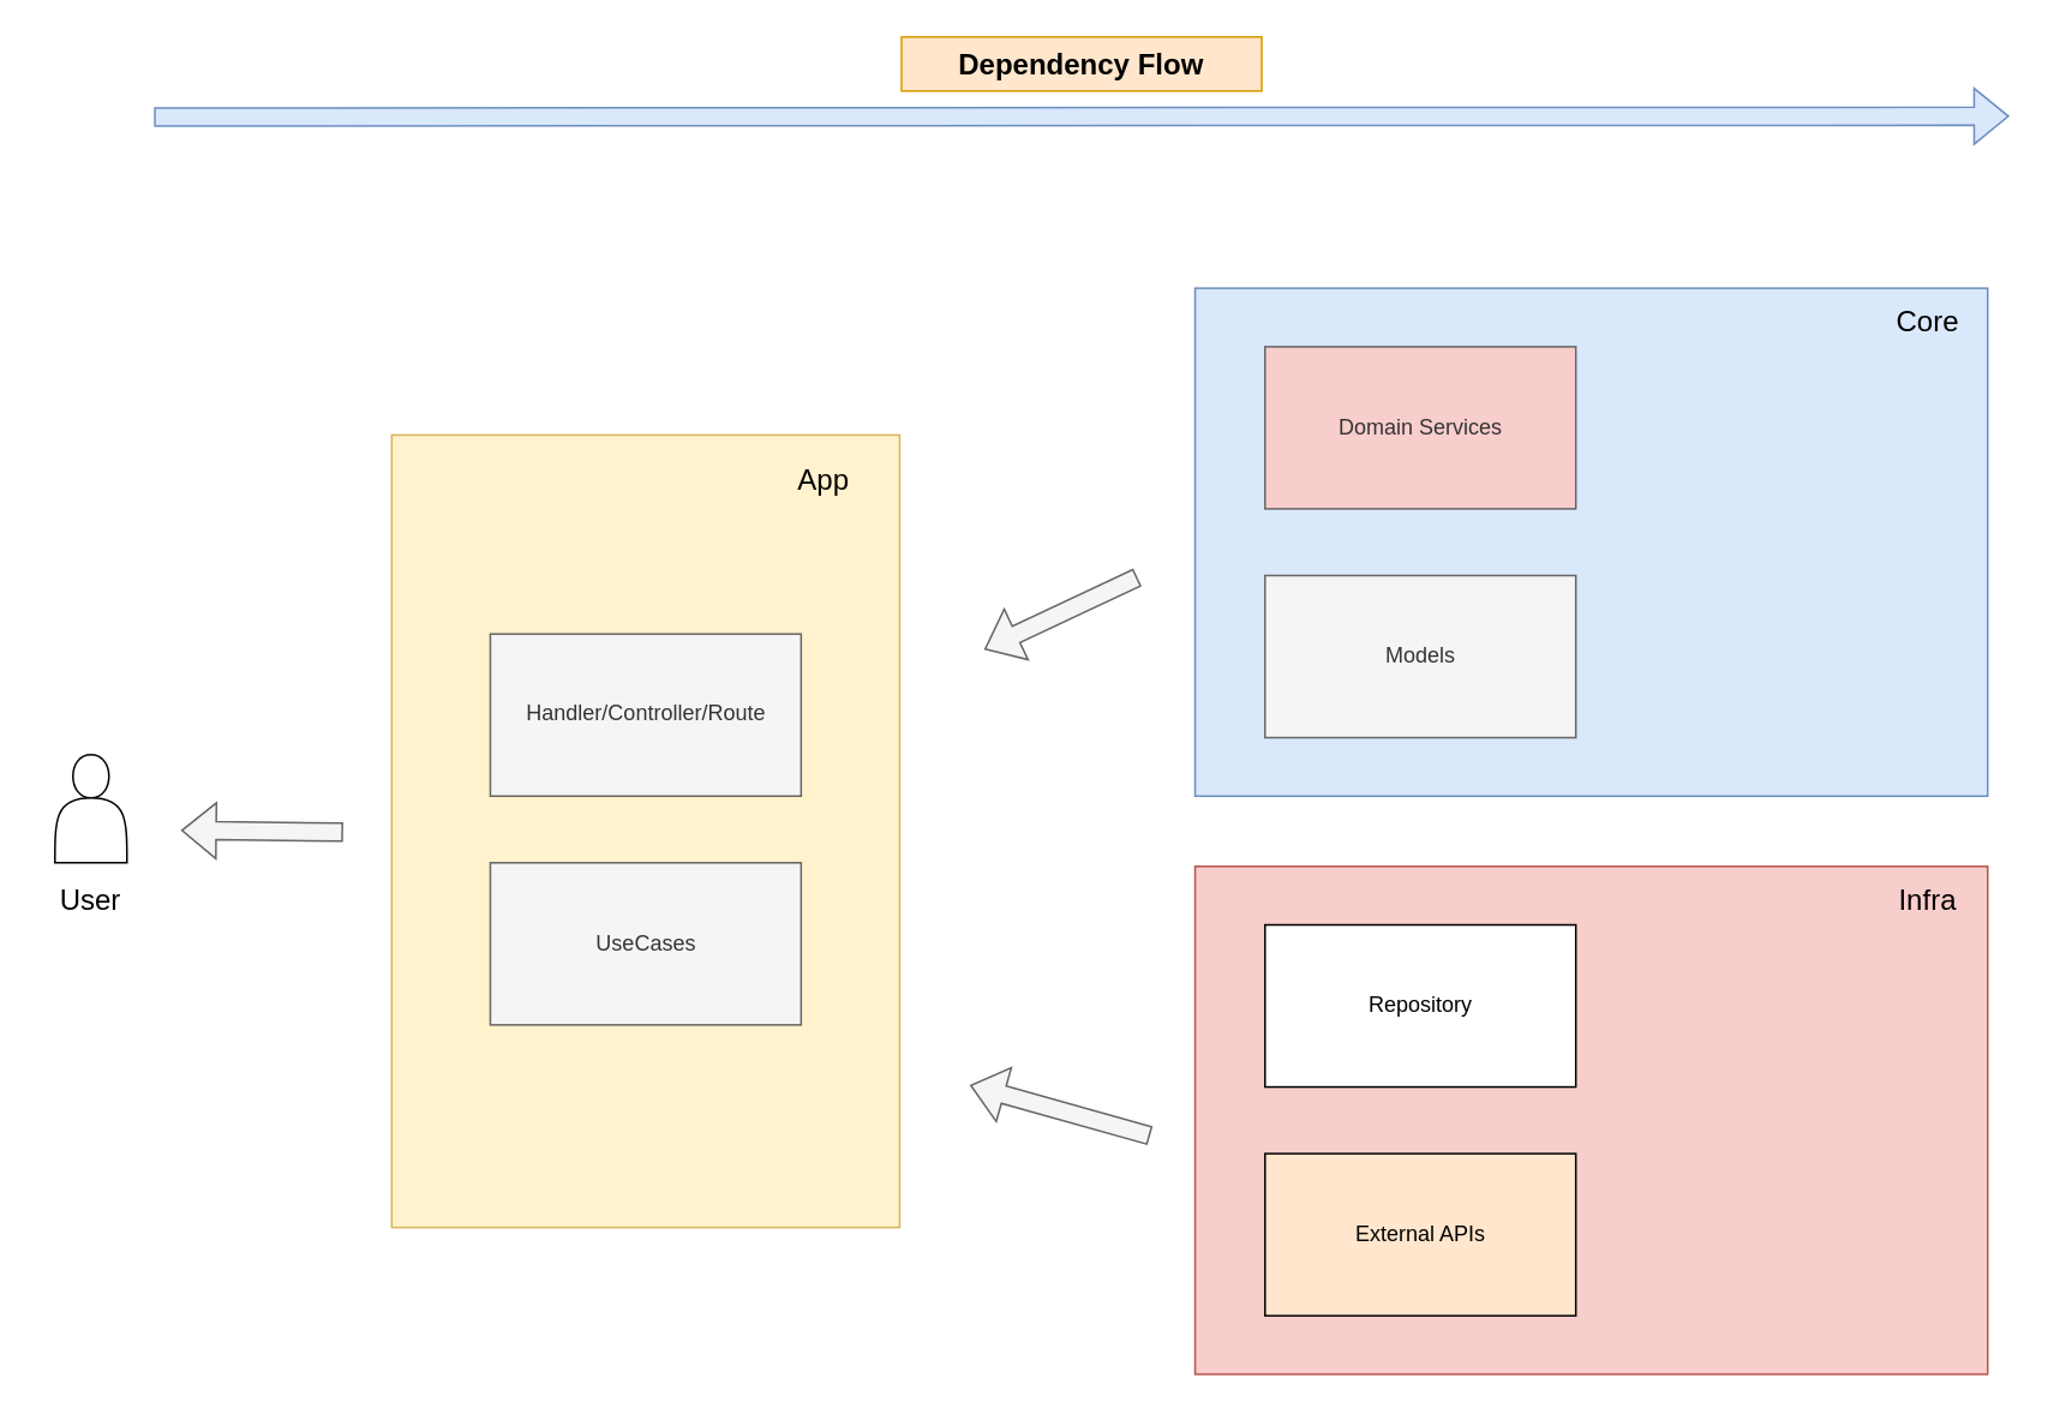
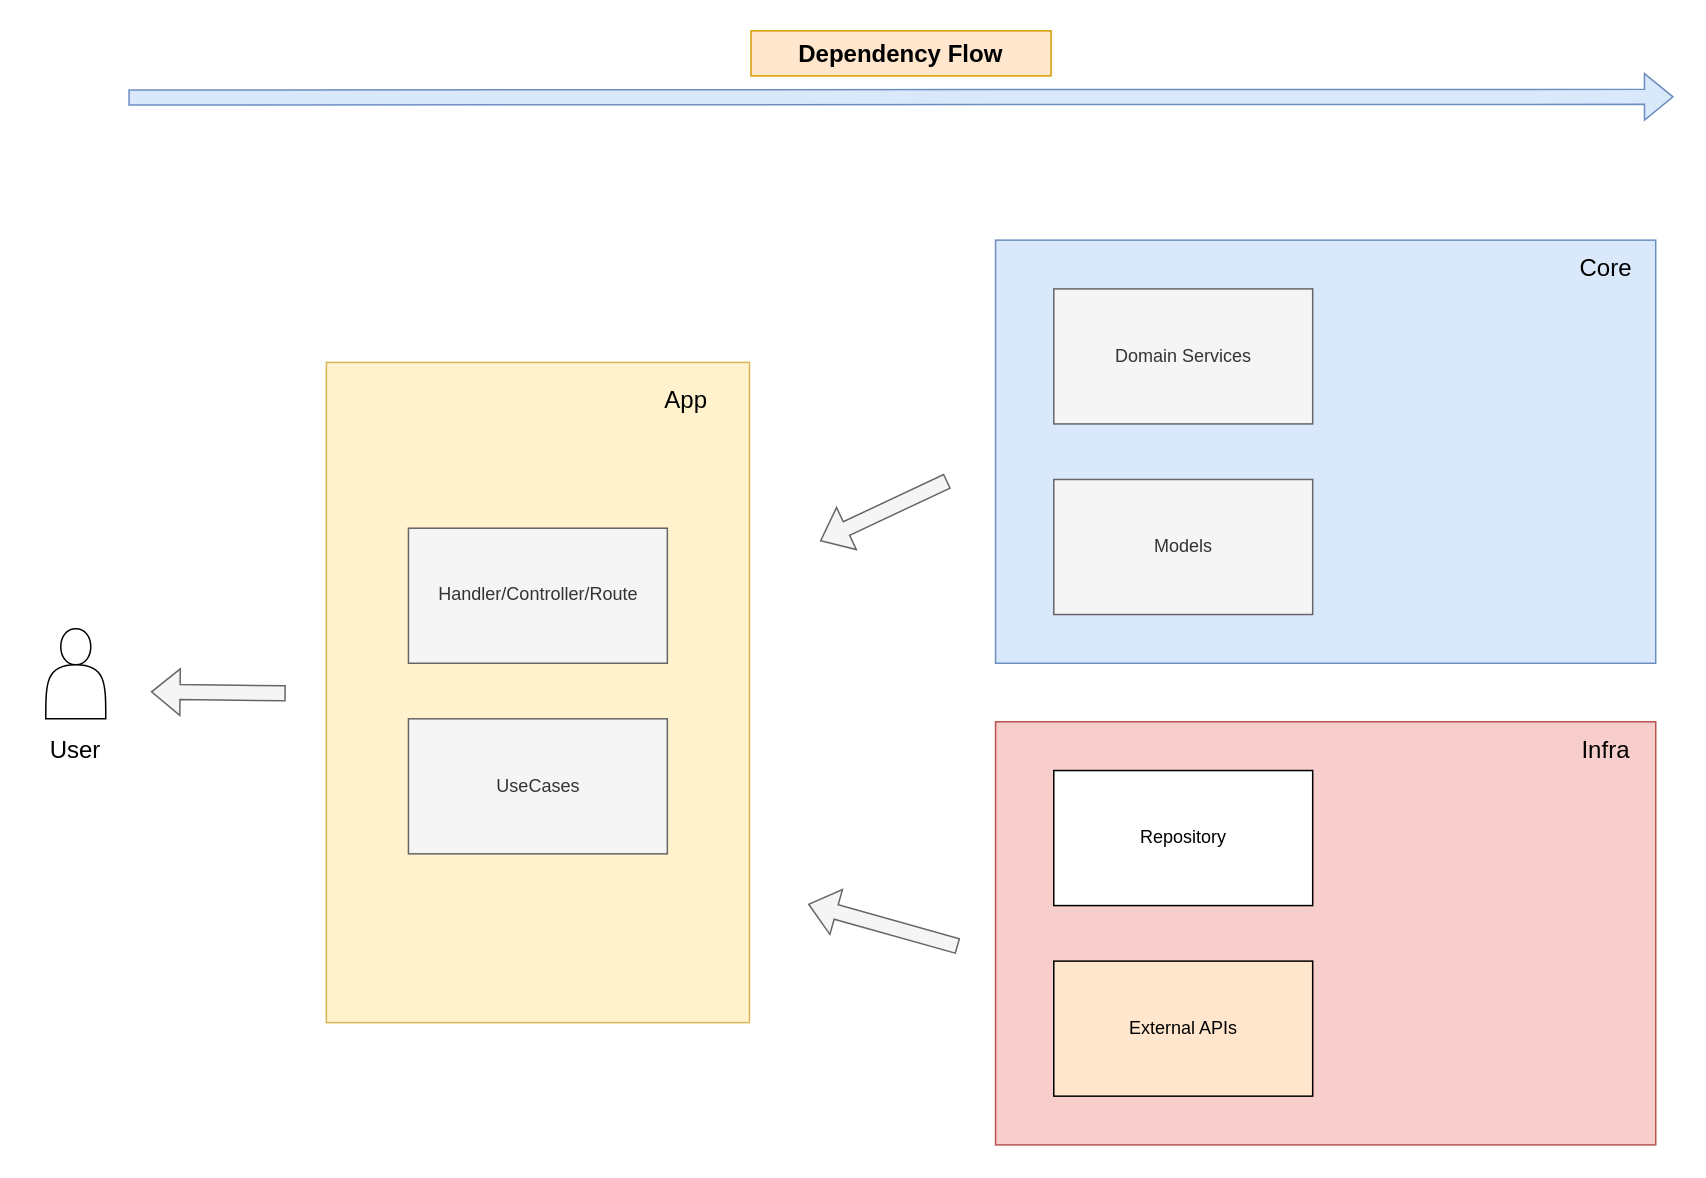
  <mxCell id="0" />
  <mxCell id="1" parent="0" />
  <mxCell id="2" value="" style="group;fillColor=#dae8fc;strokeColor=#6c8ebf;" vertex="1" connectable="0" parent="1"><mxGeometry x="663" y="159.5" width="440" height="282" as="geometry" /></mxCell>
  <mxCell id="3" value="" style="group" vertex="1" connectable="0" parent="2"><mxGeometry width="440" height="282" as="geometry" /></mxCell>
  <mxCell id="4" value="Core" style="text;html=1;strokeColor=none;fillColor=none;align=center;verticalAlign=middle;whiteSpace=wrap;rounded=0;fontSize=16;" vertex="1" parent="3"><mxGeometry x="388.235" y="12.0" width="37.714" height="12.975" as="geometry" /></mxCell>
  <mxCell id="5" value="" style="group" vertex="1" connectable="0" parent="3"><mxGeometry width="440" height="282" as="geometry" /></mxCell>
- <mxCell id="6" value="Domain Services" style="rounded=0;whiteSpace=wrap;html=1;fillColor=#f8cecc;strokeColor=#666666;fontColor=#333333;" vertex="1" parent="5"><mxGeometry x="38.824" y="32.49" width="172.549" height="90" as="geometry" /></mxCell>
+ <mxCell id="6" value="Domain Services" style="rounded=0;whiteSpace=wrap;html=1;fillColor=#f5f5f5;strokeColor=#666666;fontColor=#333333;" vertex="1" parent="5"><mxGeometry x="38.824" y="32.49" width="172.549" height="90" as="geometry" /></mxCell>
  <mxCell id="7" value="Models" style="rounded=0;whiteSpace=wrap;html=1;fillColor=#f5f5f5;strokeColor=#666666;fontColor=#333333;" vertex="1" parent="5"><mxGeometry x="38.824" y="159.51" width="172.549" height="90" as="geometry" /></mxCell>
  <mxCell id="8" value="" style="group;fillColor=#f8cecc;strokeColor=#b85450;" vertex="1" connectable="0" parent="1"><mxGeometry x="663" y="480.5" width="440" height="282" as="geometry" /></mxCell>
  <mxCell id="9" value="" style="group" vertex="1" connectable="0" parent="8"><mxGeometry width="440" height="282" as="geometry" /></mxCell>
  <mxCell id="10" value="Infra" style="text;html=1;strokeColor=none;fillColor=none;align=center;verticalAlign=middle;whiteSpace=wrap;rounded=0;fontSize=16;" vertex="1" parent="9"><mxGeometry x="388.235" y="12.0" width="37.714" height="12.975" as="geometry" /></mxCell>
  <mxCell id="11" value="" style="group" vertex="1" connectable="0" parent="9"><mxGeometry width="440" height="282" as="geometry" /></mxCell>
  <mxCell id="12" value="" style="group" vertex="1" connectable="0" parent="11"><mxGeometry width="440" height="282" as="geometry" /></mxCell>
  <mxCell id="13" value="Repository" style="rounded=0;whiteSpace=wrap;html=1;" vertex="1" parent="12"><mxGeometry x="38.824" y="32.49" width="172.549" height="90" as="geometry" /></mxCell>
  <mxCell id="14" value="External APIs" style="rounded=0;whiteSpace=wrap;html=1;fillColor=#ffe6cc;" vertex="1" parent="12"><mxGeometry x="38.824" y="159.51" width="172.549" height="90" as="geometry" /></mxCell>
  <mxCell id="15" value="" style="group" vertex="1" connectable="0" parent="1"><mxGeometry x="85" y="20" width="1030" height="44.41" as="geometry" /></mxCell>
  <mxCell id="16" value="" style="shape=flexArrow;endArrow=classic;html=1;rounded=0;fontSize=16;fillColor=#dae8fc;strokeColor=#6c8ebf;" edge="1" parent="15"><mxGeometry width="50" height="50" relative="1" as="geometry"><mxPoint y="44.41" as="sourcePoint" /><mxPoint x="1030" y="44" as="targetPoint" /></mxGeometry></mxCell>
  <mxCell id="17" value="Dependency Flow" style="text;html=1;strokeColor=#d79b00;fillColor=#ffe6cc;align=center;verticalAlign=middle;whiteSpace=wrap;rounded=0;fontSize=16;fontStyle=1" vertex="1" parent="15"><mxGeometry x="415" width="200" height="30" as="geometry" /></mxCell>
  <mxCell id="18" value="" style="group;fillColor=#fff2cc;strokeColor=#d6b656;rotation=90;" vertex="1" connectable="0" parent="1"><mxGeometry x="138" y="320" width="440" height="282" as="geometry" /></mxCell>
  <mxCell id="19" value="Handler/Controller/Route" style="rounded=0;whiteSpace=wrap;html=1;fillColor=#f5f5f5;strokeColor=#666666;fontColor=#333333;" vertex="1" parent="1"><mxGeometry x="271.724" y="351.49" width="172.549" height="90" as="geometry" /></mxCell>
  <mxCell id="20" value="UseCases" style="rounded=0;whiteSpace=wrap;html=1;fillColor=#f5f5f5;strokeColor=#666666;fontColor=#333333;" vertex="1" parent="1"><mxGeometry x="271.724" y="478.51" width="172.549" height="90" as="geometry" /></mxCell>
  <mxCell id="21" value="App" style="text;html=1;strokeColor=none;fillColor=none;align=center;verticalAlign=middle;whiteSpace=wrap;rounded=0;fontSize=16;" vertex="1" parent="1"><mxGeometry x="437.995" y="260" width="37.714" height="12.975" as="geometry" /></mxCell>
  <mxCell id="22" value="" style="shape=flexArrow;endArrow=classic;html=1;rounded=0;fontSize=16;fillColor=#f5f5f5;strokeColor=#666666;" edge="1" parent="1"><mxGeometry width="50" height="50" relative="1" as="geometry"><mxPoint x="631" y="320" as="sourcePoint" /><mxPoint x="546" y="360" as="targetPoint" /></mxGeometry></mxCell>
  <mxCell id="23" value="" style="shape=flexArrow;endArrow=classic;html=1;rounded=0;fontSize=16;fillColor=#f5f5f5;strokeColor=#666666;" edge="1" parent="1"><mxGeometry width="50" height="50" relative="1" as="geometry"><mxPoint x="638" y="630" as="sourcePoint" /><mxPoint x="538" y="602" as="targetPoint" /></mxGeometry></mxCell>
  <mxCell id="24" value="" style="shape=actor;whiteSpace=wrap;html=1;fontSize=16;fillColor=none;gradientColor=none;" vertex="1" parent="1"><mxGeometry x="30" y="418.51" width="40" height="60" as="geometry" /></mxCell>
  <mxCell id="25" value="" style="shape=flexArrow;endArrow=classic;html=1;rounded=0;fontSize=16;fillColor=#f5f5f5;strokeColor=#666666;" edge="1" parent="1"><mxGeometry width="50" height="50" relative="1" as="geometry"><mxPoint x="190" y="461.5" as="sourcePoint" /><mxPoint x="100" y="460.5" as="targetPoint" /></mxGeometry></mxCell>
  <mxCell id="26" value="User" style="text;html=1;strokeColor=none;fillColor=none;align=center;verticalAlign=middle;whiteSpace=wrap;rounded=0;fontSize=16;" vertex="1" parent="1"><mxGeometry x="20" y="484" width="60" height="30" as="geometry" /></mxCell>
